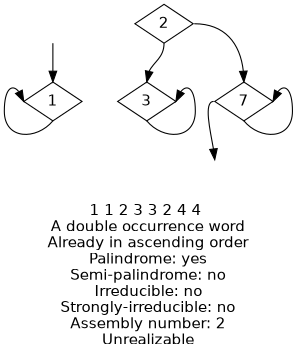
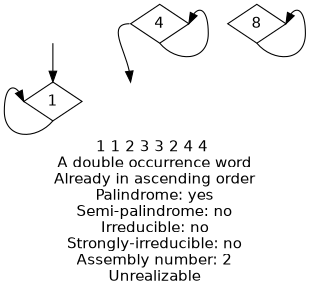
  digraph {
    fontname=Helvetica
    label="1 1 2 3 3 2 4 4 \nA double occurrence word\nAlready in ascending order\nPalindrome: yes\nSemi-palindrome: no\nIrreducible: no\nStrongly-irreducible: no\nAssembly number: 2\nUnrealizable\n"
    node [fontname=Helvetica shape=diamond]
    edge [headport=n tailport=s]
    a [style=invis]
    1
    b [style=invis]
-   2
-   3
-   4 [label=7]
+   3 [label=8]
+   4
    a -> 1
    1 -> 1 [headport=w]
-   2 -> 3
-   2 -> 4 [tailport=e]
    3 -> 3 [headport=e]
    4 -> b [tailport=w]
    4 -> 4 [headport=e]
  }
